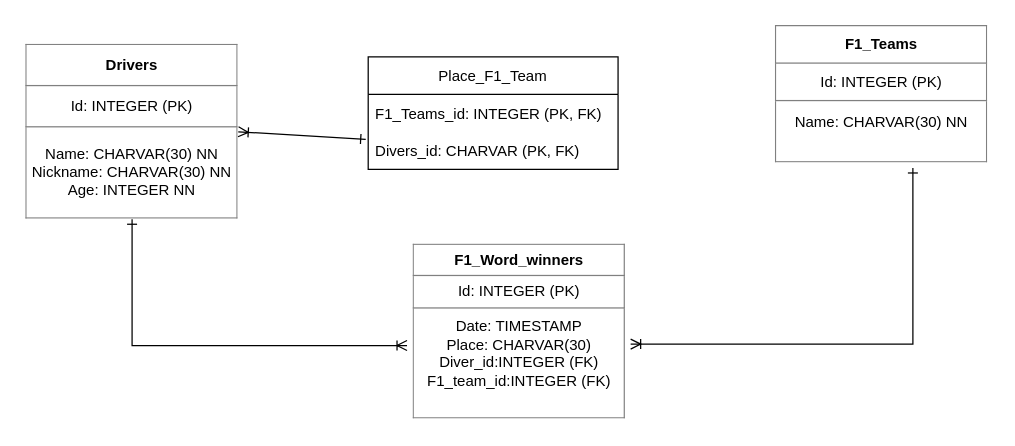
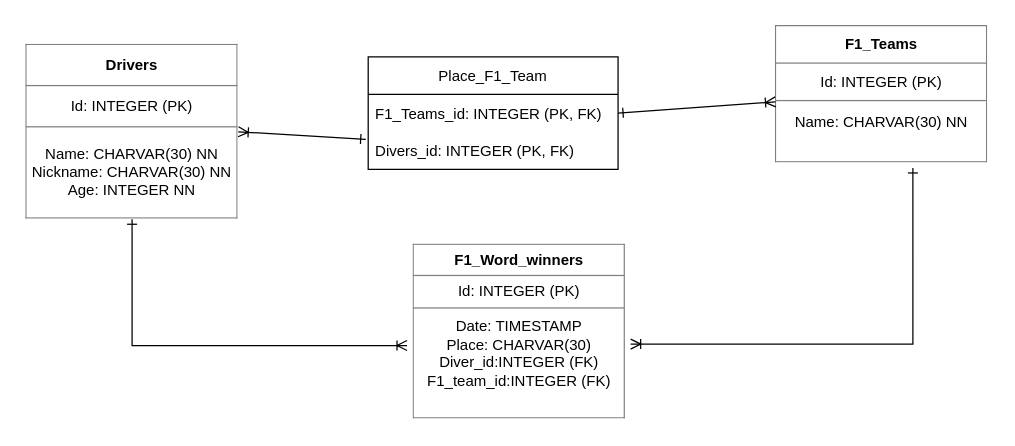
  <mxCell id="0" />
  <mxCell id="1" parent="0" />
  <mxCell id="2" value="&lt;table border=&quot;1&quot; width=&quot;100%&quot; height=&quot;100%&quot; cellpadding=&quot;4&quot; style=&quot;width:100%;height:100%;border-collapse:collapse;&quot;&gt;&lt;tbody&gt;&lt;tr&gt;&lt;th align=&quot;center&quot;&gt;Drivers&lt;/th&gt;&lt;/tr&gt;&lt;tr&gt;&lt;td align=&quot;center&quot;&gt;Id: INTEGER (PK)&lt;br&gt;&lt;/td&gt;&lt;/tr&gt;&lt;tr&gt;&lt;td align=&quot;center&quot;&gt;Name: CHARVAR(30) NN&lt;br&gt;Nickname: CHARVAR(30) NN&lt;br&gt;Age: INTEGER NN&lt;/td&gt;&lt;/tr&gt;&lt;/tbody&gt;&lt;/table&gt;" style="text;html=1;strokeColor=none;fillColor=none;overflow=fill;" vertex="1" parent="1"><mxGeometry x="20" y="35" width="170" height="140" as="geometry" /></mxCell>
  <mxCell id="3" value="&lt;table border=&quot;1&quot; width=&quot;100%&quot; height=&quot;100%&quot; cellpadding=&quot;4&quot; style=&quot;width:100%;height:100%;border-collapse:collapse;&quot;&gt;&lt;tbody&gt;&lt;tr&gt;&lt;th align=&quot;center&quot;&gt;F1_Word_winners&lt;/th&gt;&lt;/tr&gt;&lt;tr&gt;&lt;td align=&quot;center&quot;&gt;Id: INTEGER (PK)&lt;br&gt;&lt;/td&gt;&lt;/tr&gt;&lt;tr&gt;&lt;td align=&quot;center&quot;&gt;Date: TIMESTAMP&lt;br&gt;Place: CHARVAR(30)&lt;br&gt;Diver_id:INTEGER (FK)&lt;br&gt;F1_team_id:INTEGER (FK)&lt;br&gt;&lt;br&gt;&lt;/td&gt;&lt;/tr&gt;&lt;/tbody&gt;&lt;/table&gt;" style="text;html=1;strokeColor=none;fillColor=none;overflow=fill;" vertex="1" parent="1"><mxGeometry x="330" y="195" width="170" height="140" as="geometry" /></mxCell>
  <mxCell id="4" value="&lt;table border=&quot;1&quot; width=&quot;100%&quot; height=&quot;100%&quot; cellpadding=&quot;4&quot; style=&quot;width:100%;height:100%;border-collapse:collapse;&quot;&gt;&lt;tbody&gt;&lt;tr&gt;&lt;th align=&quot;center&quot;&gt;F1_Teams&lt;/th&gt;&lt;/tr&gt;&lt;tr&gt;&lt;td align=&quot;center&quot;&gt;Id: INTEGER (PK)&lt;br&gt;&lt;/td&gt;&lt;/tr&gt;&lt;tr&gt;&lt;td align=&quot;center&quot;&gt;Name: CHARVAR(30) NN&lt;br&gt;&lt;br&gt;&lt;/td&gt;&lt;/tr&gt;&lt;/tbody&gt;&lt;/table&gt;" style="text;html=1;strokeColor=none;fillColor=none;overflow=fill;" vertex="1" parent="1"><mxGeometry x="620" y="20" width="170" height="110" as="geometry" /></mxCell>
  <mxCell id="5" value="" style="edgeStyle=orthogonalEdgeStyle;fontSize=12;html=1;endArrow=ERoneToMany;rounded=0;exitX=0.5;exitY=1;exitDx=0;exitDy=0;entryX=-0.029;entryY=0.579;entryDx=0;entryDy=0;entryPerimeter=0;startArrow=ERone;startFill=0;" edge="1" parent="1" source="2" target="3"><mxGeometry width="100" height="100" relative="1" as="geometry"><mxPoint x="90" y="325" as="sourcePoint" /><mxPoint x="260" y="275" as="targetPoint" /><Array as="points"><mxPoint x="105" y="276" /></Array></mxGeometry></mxCell>
  <mxCell id="6" value="" style="edgeStyle=orthogonalEdgeStyle;fontSize=12;html=1;endArrow=ERoneToMany;rounded=0;startArrow=ERone;startFill=0;exitX=0.647;exitY=1.036;exitDx=0;exitDy=0;exitPerimeter=0;entryX=1.024;entryY=0.571;entryDx=0;entryDy=0;entryPerimeter=0;" edge="1" parent="1" source="4" target="3"><mxGeometry width="100" height="100" relative="1" as="geometry"><mxPoint x="710" y="205" as="sourcePoint" /><mxPoint x="550" y="235" as="targetPoint" /><Array as="points"><mxPoint x="730" y="275" /></Array></mxGeometry></mxCell>
  <mxCell id="7" value="Place_F1_Team" style="swimlane;fontStyle=0;childLayout=stackLayout;horizontal=1;startSize=30;horizontalStack=0;resizeParent=1;resizeParentMax=0;resizeLast=0;collapsible=1;marginBottom=0;" vertex="1" parent="1"><mxGeometry x="294" y="45" width="200" height="90" as="geometry" /></mxCell>
  <mxCell id="8" value="F1_Teams_id: INTEGER (PK, FK)" style="text;strokeColor=none;fillColor=none;align=left;verticalAlign=middle;spacingLeft=4;spacingRight=4;overflow=hidden;points=[[0,0.5],[1,0.5]];portConstraint=eastwest;rotatable=0;" vertex="1" parent="7"><mxGeometry y="30" width="200" height="30" as="geometry" /></mxCell>
- <mxCell id="9" value="Divers_id: CHARVAR (PK, FK)" style="text;strokeColor=none;fillColor=none;align=left;verticalAlign=middle;spacingLeft=4;spacingRight=4;overflow=hidden;points=[[0,0.5],[1,0.5]];portConstraint=eastwest;rotatable=0;" vertex="1" parent="7"><mxGeometry y="60" width="200" height="30" as="geometry" /></mxCell>
+ <mxCell id="9" value="Divers_id: INTEGER (PK, FK)" style="text;strokeColor=none;fillColor=none;align=left;verticalAlign=middle;spacingLeft=4;spacingRight=4;overflow=hidden;points=[[0,0.5],[1,0.5]];portConstraint=eastwest;rotatable=0;" vertex="1" parent="7"><mxGeometry y="60" width="200" height="30" as="geometry" /></mxCell>
+ <mxCell id="10" value="" style="fontSize=12;html=1;endArrow=ERoneToMany;rounded=0;startArrow=ERone;startFill=0;exitX=1;exitY=0.5;exitDx=0;exitDy=0;" edge="1" parent="1" source="8" target="4"><mxGeometry width="100" height="100" relative="1" as="geometry"><mxPoint x="555.91" y="42.01" as="sourcePoint" /><mxPoint x="330" y="167.99" as="targetPoint" /></mxGeometry></mxCell>
  <mxCell id="11" value="" style="fontSize=12;html=1;endArrow=ERoneToMany;rounded=0;startArrow=ERone;startFill=0;exitX=-0.01;exitY=0.2;exitDx=0;exitDy=0;entryX=1;entryY=0.5;entryDx=0;entryDy=0;exitPerimeter=0;" edge="1" parent="1" source="9" target="2"><mxGeometry width="100" height="100" relative="1" as="geometry"><mxPoint x="190" y="205" as="sourcePoint" /><mxPoint x="316" y="205" as="targetPoint" /></mxGeometry></mxCell>
